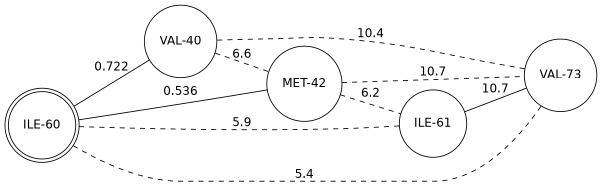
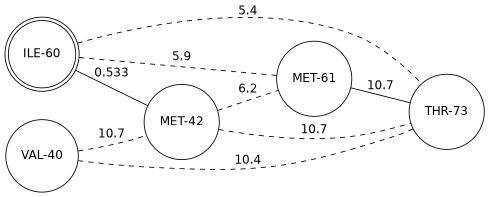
  graph {
    fontname="DejaVu Sans"
    rankdir=LR
    node [fontname="DejaVu Sans" shape=circle]
    edge [fontname="DejaVu Sans" style=dashed]
    "ILE-60" [shape=doublecircle]
    "VAL-40"
    "MET-42"
-   "ILE-61"
-   "THR-73" [label="VAL-73"]
-   "ILE-60" -- "VAL-40" [label=0.722 style=""]
-   "ILE-60" -- "MET-42" [label=0.536 style=""]
+   "ILE-61" [label="MET-61"]
+   "THR-73"
+   "ILE-60" -- "MET-42" [label=0.533 style=""]
    "ILE-60" -- "ILE-61" [label=5.9]
    "ILE-60" -- "THR-73" [label=5.4]
-   "VAL-40" -- "MET-42" [label=6.6]
+   "VAL-40" -- "MET-42" [label=10.7]
    "VAL-40" -- "THR-73" [label=10.4]
    "MET-42" -- "ILE-61" [label=6.2]
    "MET-42" -- "THR-73" [label=10.7]
    "ILE-61" -- "THR-73" [label=10.7 style=""]
  }
